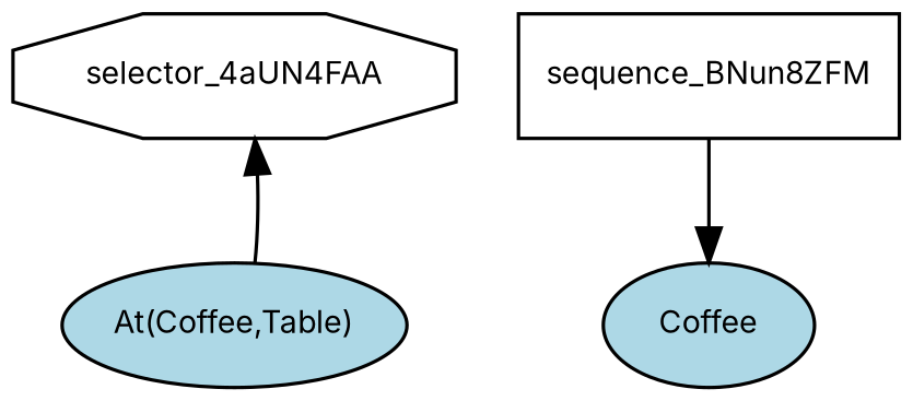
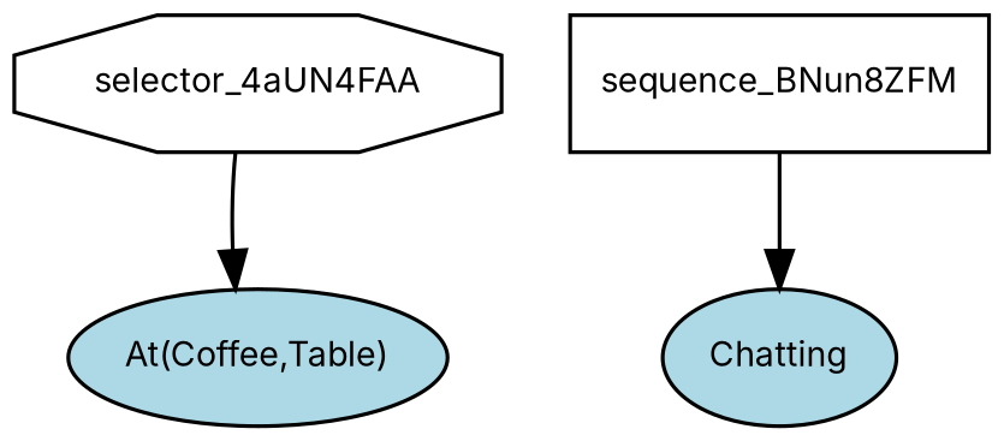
  digraph {
    fontname=Inter
    ordering=out
    node [fillcolor=white fontcolor=black fontname=Inter fontsize=9 shape=ellipse style=filled]
    edge [fontname=Inter]
    n1 [label=selector_4aUN4FAA shape=octagon]
    n2 [fillcolor=lightblue label="At(Coffee,Table)"]
    n3 [label=sequence_BNun8ZFM shape=box]
-   n4 [fillcolor=lightblue label=Coffee]
-   n2 -> n1
+   n4 [fillcolor=lightblue label=Chatting]
+   n1 -> n2
    n3 -> n4
  }
